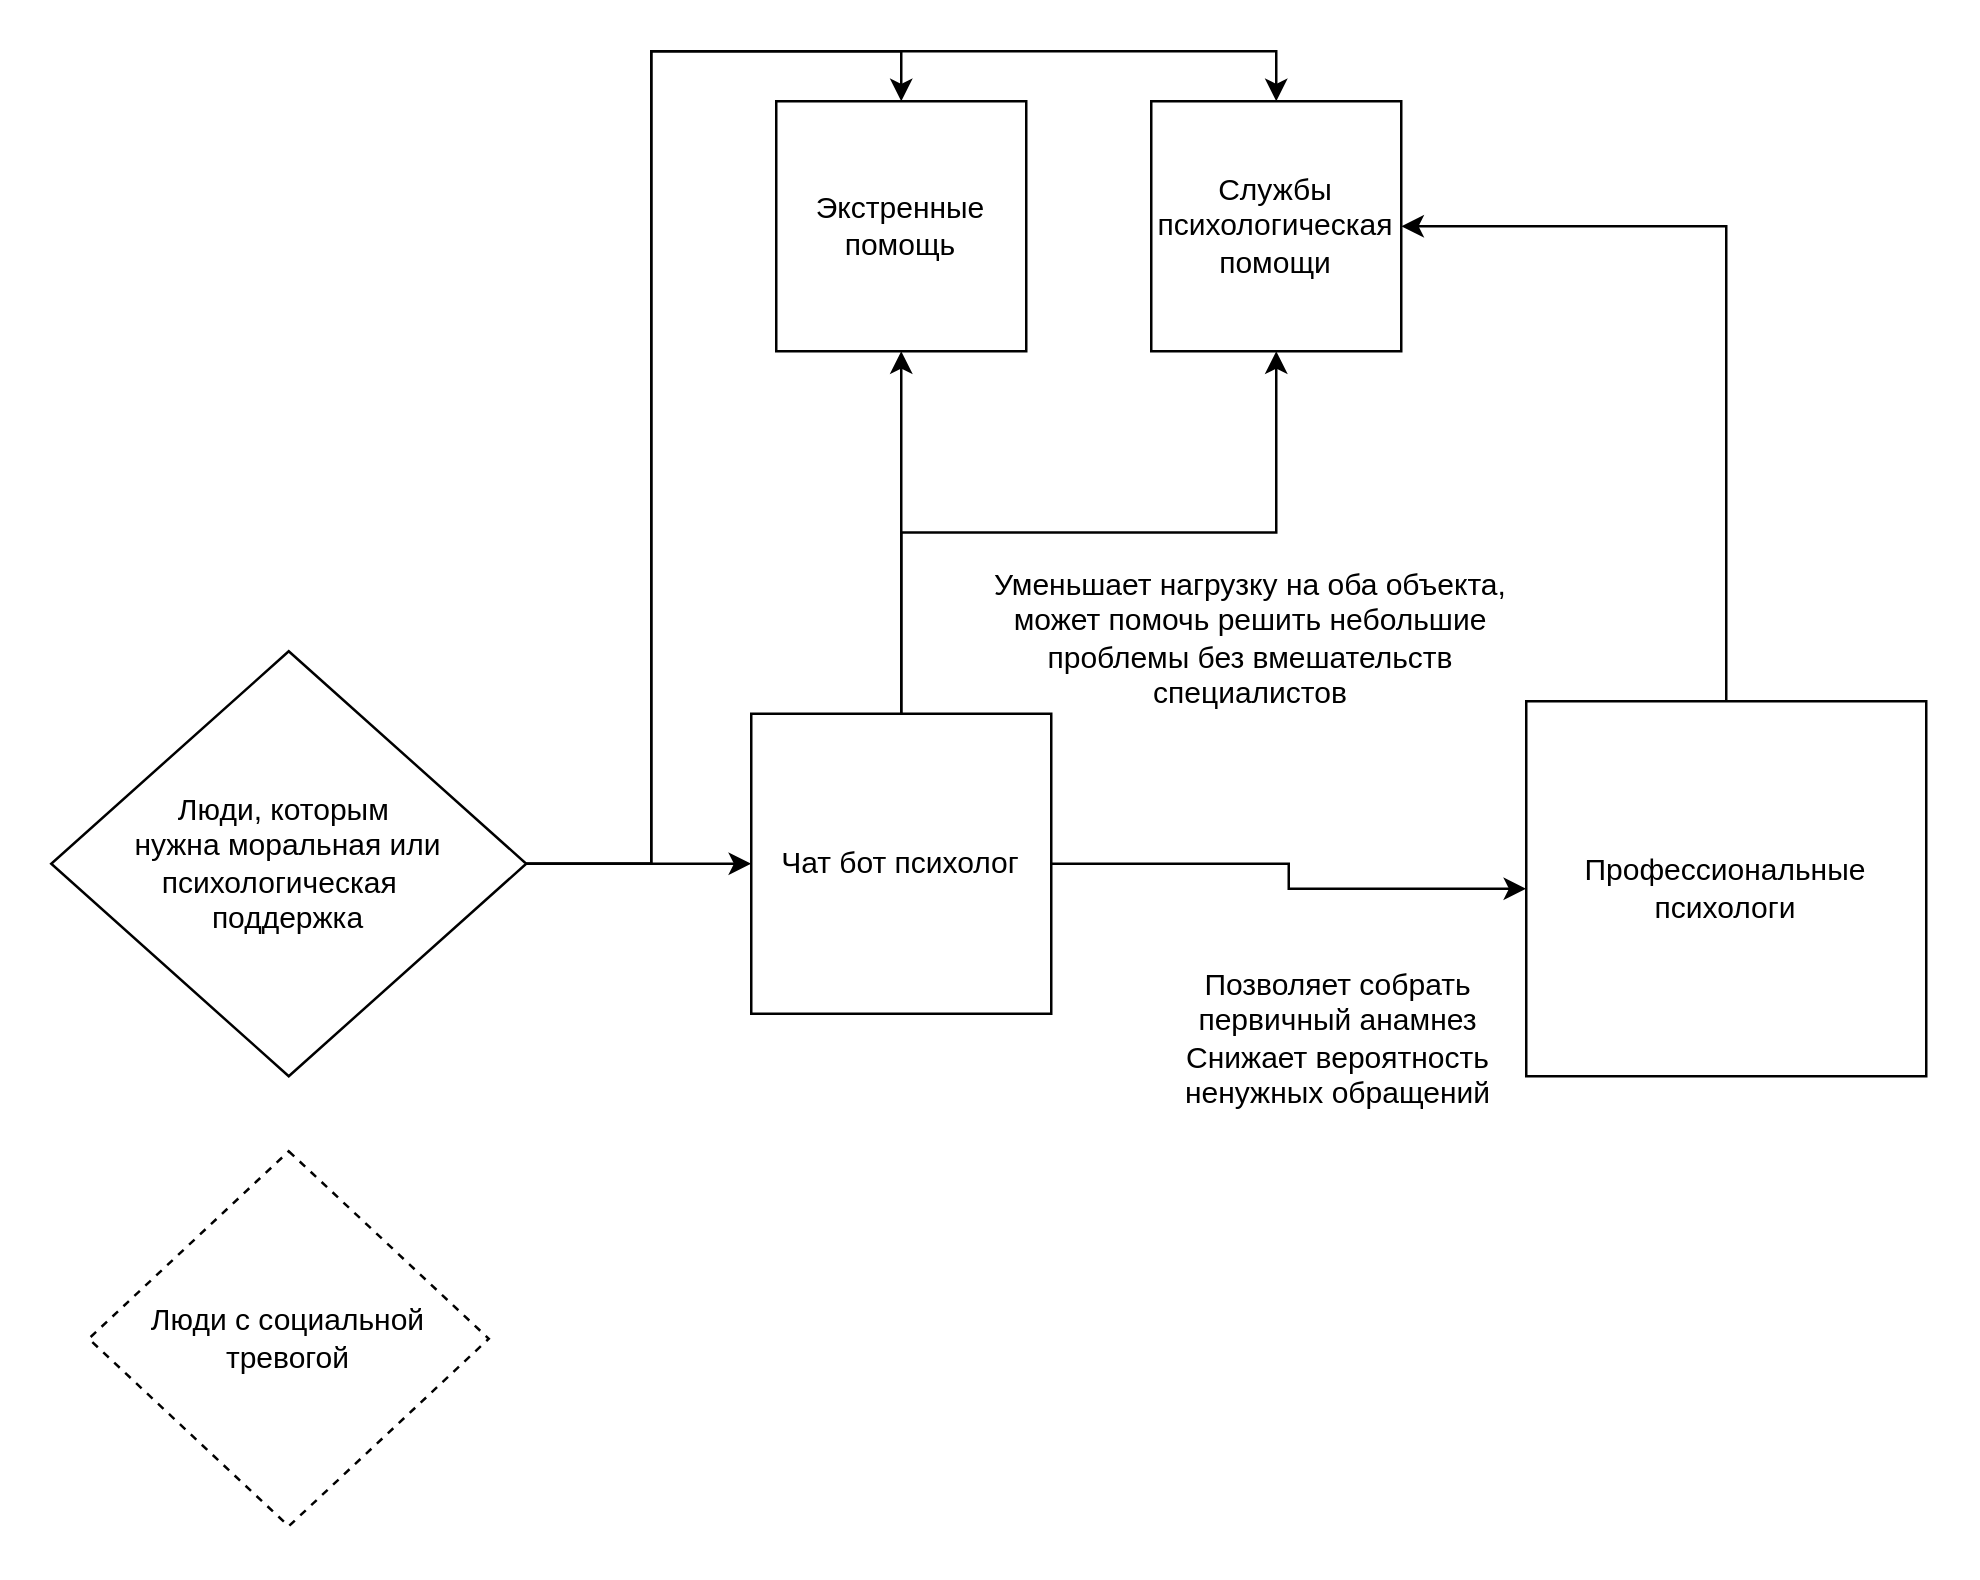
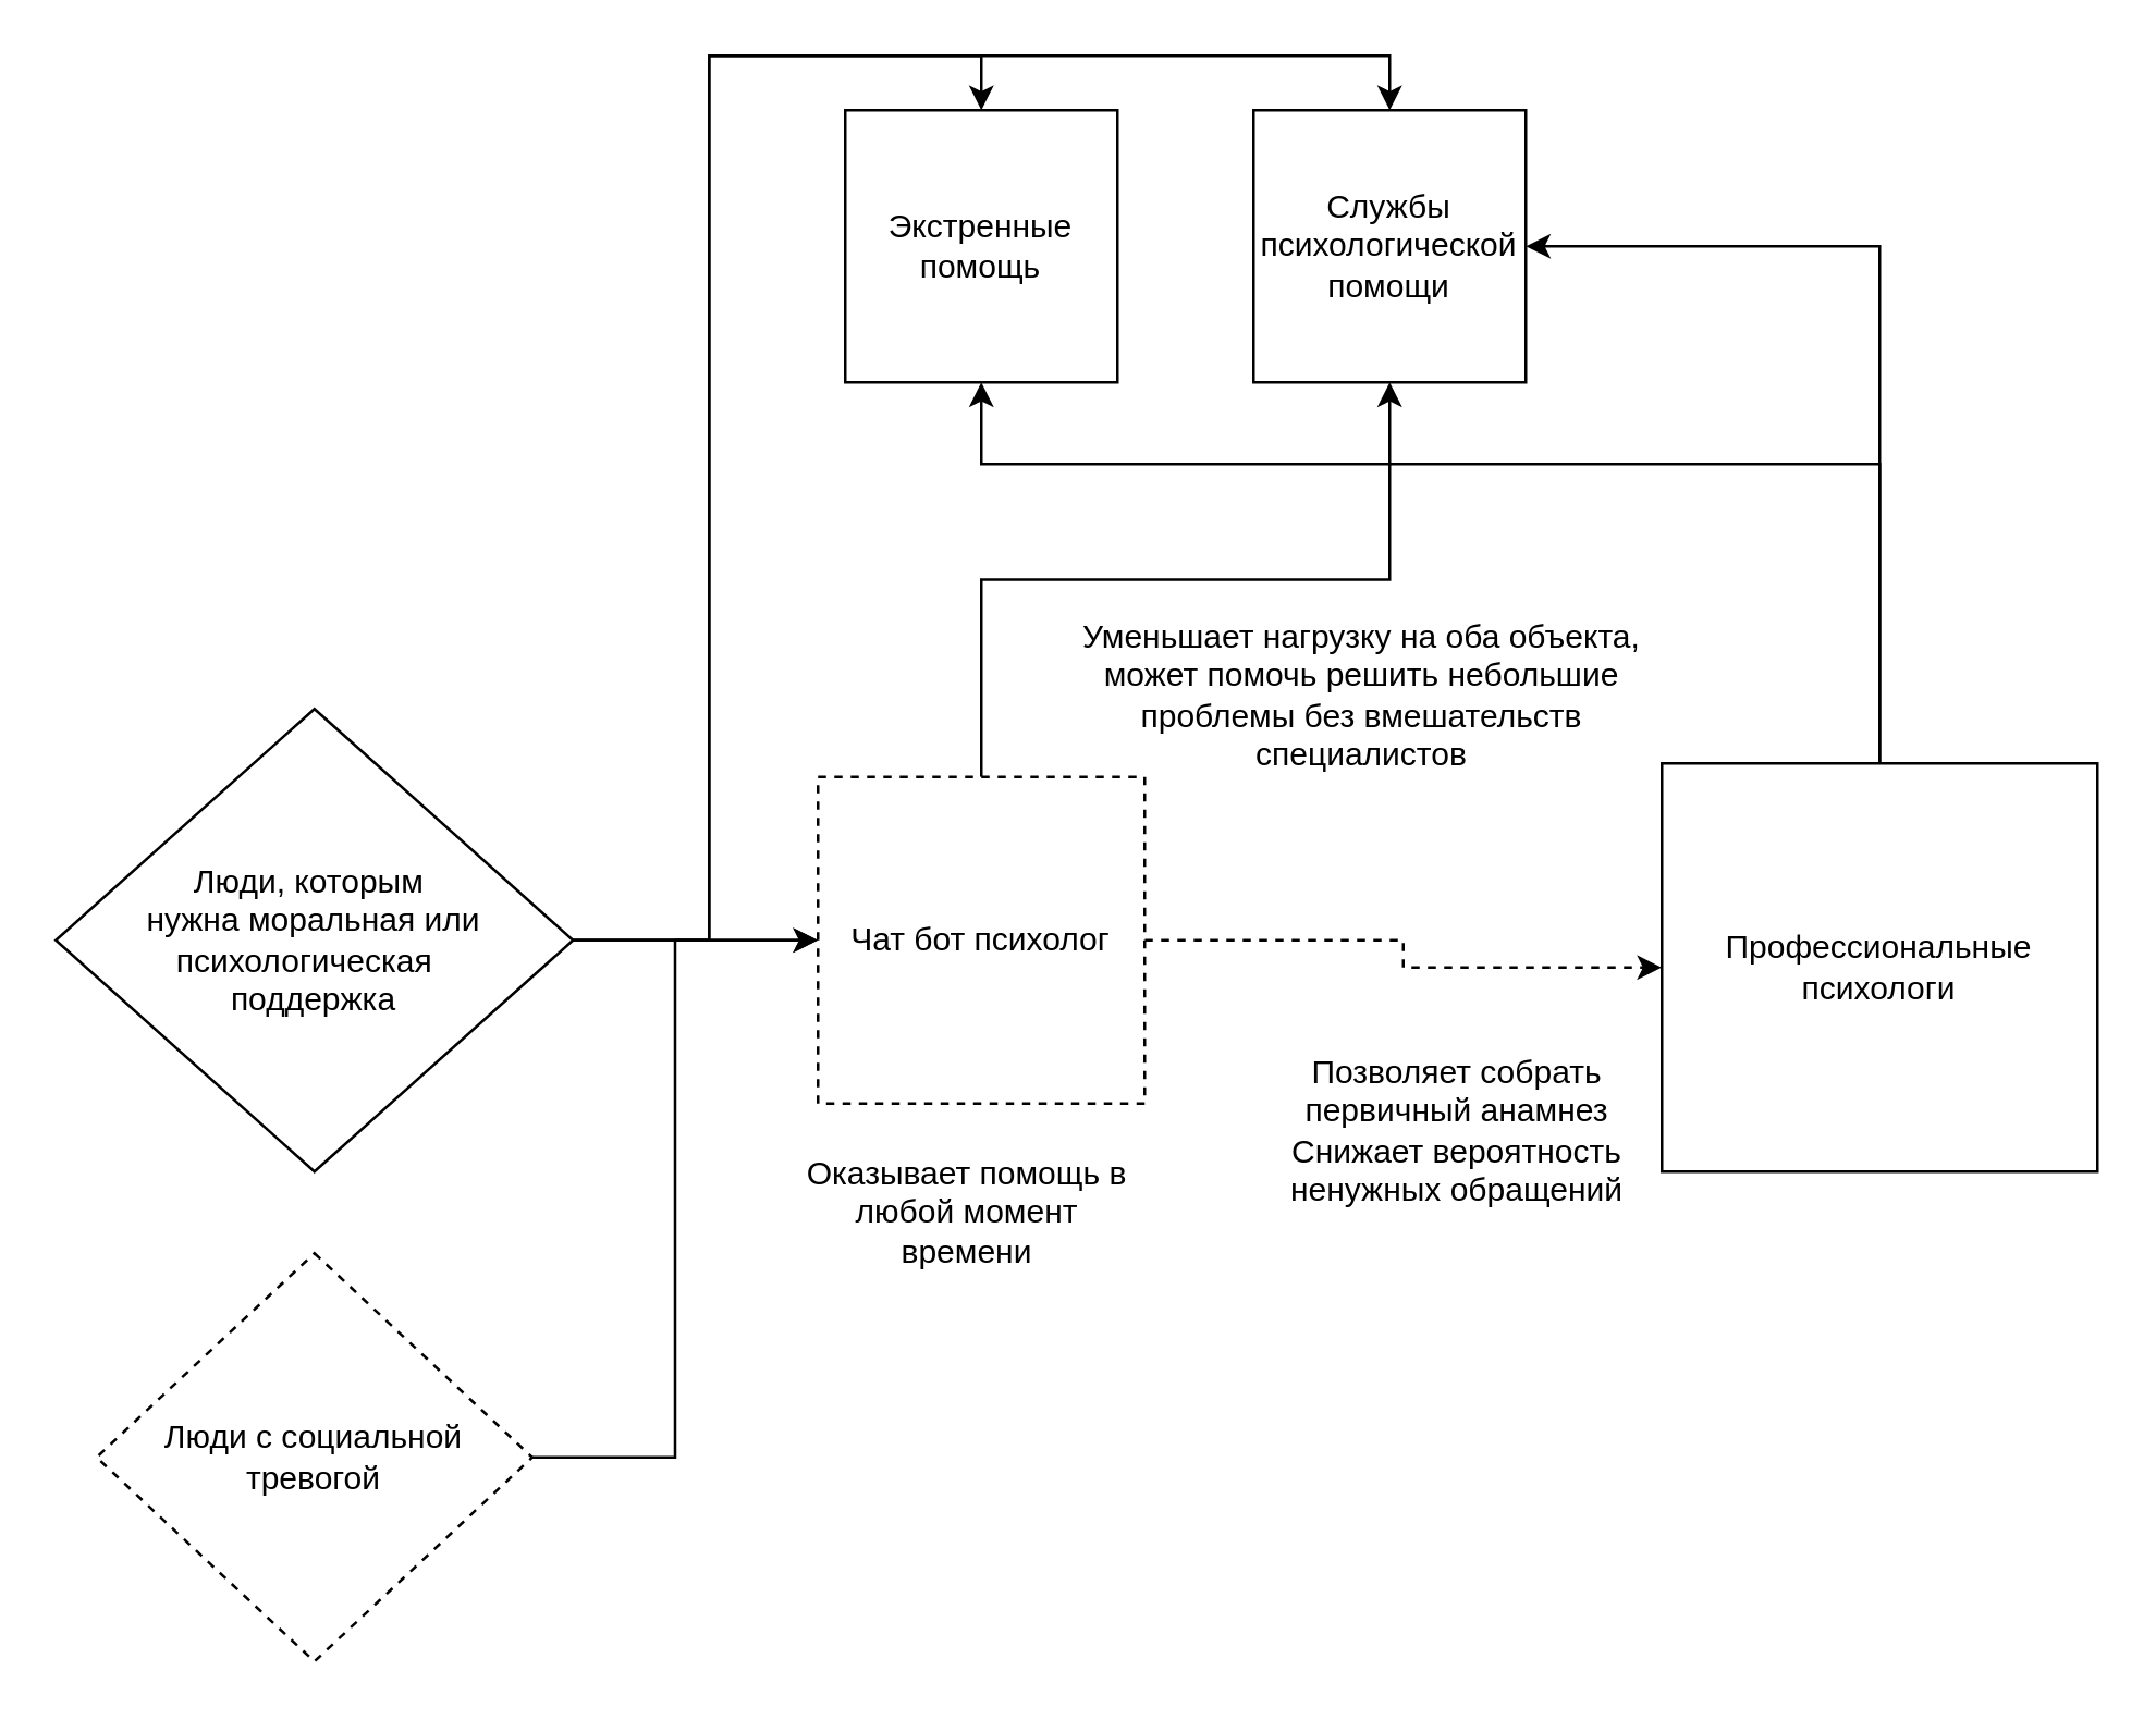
  <mxCell id="0" />
  <mxCell id="1" parent="0" />
  <mxCell id="2" style="edgeStyle=orthogonalEdgeStyle;rounded=0;orthogonalLoop=1;jettySize=auto;html=1;exitX=1;exitY=0.5;exitDx=0;exitDy=0;entryX=0;entryY=0.5;entryDx=0;entryDy=0;" edge="1" parent="1" source="5" target="11"><mxGeometry relative="1" as="geometry" /></mxCell>
  <mxCell id="3" style="edgeStyle=orthogonalEdgeStyle;rounded=0;orthogonalLoop=1;jettySize=auto;html=1;exitX=1;exitY=0.5;exitDx=0;exitDy=0;entryX=0.5;entryY=0;entryDx=0;entryDy=0;" edge="1" parent="1" source="5" target="12"><mxGeometry relative="1" as="geometry"><Array as="points"><mxPoint x="260" y="345" /><mxPoint x="260" y="20" /><mxPoint x="510" y="20" /></Array></mxGeometry></mxCell>
  <mxCell id="4" style="edgeStyle=orthogonalEdgeStyle;rounded=0;orthogonalLoop=1;jettySize=auto;html=1;exitX=1;exitY=0.5;exitDx=0;exitDy=0;entryX=0.5;entryY=0;entryDx=0;entryDy=0;" edge="1" parent="1" source="5" target="13"><mxGeometry relative="1" as="geometry" /></mxCell>
  <mxCell id="5" value="&lt;div&gt;Люди, которым&amp;nbsp;&lt;/div&gt;&lt;div&gt;нужна моральная или психологическая&amp;nbsp;&amp;nbsp;&lt;/div&gt;&lt;div&gt;поддержка&lt;/div&gt;" style="rhombus;whiteSpace=wrap;html=1;" vertex="1" parent="1"><mxGeometry x="20" y="260" width="190" height="170" as="geometry" /></mxCell>
+ <mxCell id="6" style="edgeStyle=orthogonalEdgeStyle;rounded=0;orthogonalLoop=1;jettySize=auto;html=1;exitX=1;exitY=0.5;exitDx=0;exitDy=0;entryX=0;entryY=0.5;entryDx=0;entryDy=0;" edge="1" parent="1" source="7" target="11"><mxGeometry relative="1" as="geometry" /></mxCell>
  <mxCell id="7" value="Люди с социальной тревогой" style="rhombus;whiteSpace=wrap;html=1;dashed=1;" vertex="1" parent="1"><mxGeometry x="35" y="460" width="160" height="150" as="geometry" /></mxCell>
- <mxCell id="8" style="edgeStyle=orthogonalEdgeStyle;rounded=0;orthogonalLoop=1;jettySize=auto;html=1;exitX=0.5;exitY=0;exitDx=0;exitDy=0;entryX=0.5;entryY=1;entryDx=0;entryDy=0;" edge="1" parent="1" source="11" target="13"><mxGeometry relative="1" as="geometry" /></mxCell>
  <mxCell id="9" style="edgeStyle=orthogonalEdgeStyle;rounded=0;orthogonalLoop=1;jettySize=auto;html=1;exitX=0.5;exitY=0;exitDx=0;exitDy=0;entryX=0.5;entryY=1;entryDx=0;entryDy=0;" edge="1" parent="1" source="11" target="12"><mxGeometry relative="1" as="geometry" /></mxCell>
- <mxCell id="10" style="edgeStyle=orthogonalEdgeStyle;rounded=0;orthogonalLoop=1;jettySize=auto;html=1;exitX=1;exitY=0.5;exitDx=0;exitDy=0;entryX=0;entryY=0.5;entryDx=0;entryDy=0;" edge="1" parent="1" source="11" target="17"><mxGeometry relative="1" as="geometry" /></mxCell>
- <mxCell id="11" value="Чат бот психолог" style="whiteSpace=wrap;html=1;aspect=fixed;" vertex="1" parent="1"><mxGeometry x="300" y="285" width="120" height="120" as="geometry" /></mxCell>
- <mxCell id="12" value="Службы психологическая помощи" style="whiteSpace=wrap;html=1;aspect=fixed;" vertex="1" parent="1"><mxGeometry x="460" y="40" width="100" height="100" as="geometry" /></mxCell>
+ <mxCell id="10" style="edgeStyle=orthogonalEdgeStyle;rounded=0;orthogonalLoop=1;jettySize=auto;html=1;exitX=1;exitY=0.5;exitDx=0;exitDy=0;entryX=0;entryY=0.5;entryDx=0;entryDy=0;dashed=1;" edge="1" parent="1" source="11" target="17"><mxGeometry relative="1" as="geometry" /></mxCell>
+ <mxCell id="11" value="Чат бот психолог" style="whiteSpace=wrap;html=1;aspect=fixed;dashed=1;" vertex="1" parent="1"><mxGeometry x="300" y="285" width="120" height="120" as="geometry" /></mxCell>
+ <mxCell id="12" value="Службы психологической помощи" style="whiteSpace=wrap;html=1;aspect=fixed;" vertex="1" parent="1"><mxGeometry x="460" y="40" width="100" height="100" as="geometry" /></mxCell>
  <mxCell id="13" value="Экстренные помощь" style="whiteSpace=wrap;html=1;aspect=fixed;" vertex="1" parent="1"><mxGeometry x="310" y="40" width="100" height="100" as="geometry" /></mxCell>
  <mxCell id="14" value="Уменьшает нагрузку на оба объекта, может помочь решить небольшие проблемы без вмешательств специалистов" style="text;html=1;align=center;verticalAlign=middle;whiteSpace=wrap;rounded=0;" vertex="1" parent="1"><mxGeometry x="380" y="240" width="240" height="30" as="geometry" /></mxCell>
  <mxCell id="15" style="edgeStyle=orthogonalEdgeStyle;rounded=0;orthogonalLoop=1;jettySize=auto;html=1;exitX=0.5;exitY=0;exitDx=0;exitDy=0;entryX=1;entryY=0.5;entryDx=0;entryDy=0;" edge="1" parent="1" source="17" target="12"><mxGeometry relative="1" as="geometry" /></mxCell>
+ <mxCell id="16" style="edgeStyle=orthogonalEdgeStyle;rounded=0;orthogonalLoop=1;jettySize=auto;html=1;exitX=0.5;exitY=0;exitDx=0;exitDy=0;entryX=0.5;entryY=1;entryDx=0;entryDy=0;" edge="1" parent="1" source="17" target="13"><mxGeometry relative="1" as="geometry"><Array as="points"><mxPoint x="690" y="170" /><mxPoint x="360" y="170" /></Array></mxGeometry></mxCell>
  <mxCell id="17" value="Профессиональные психологи" style="whiteSpace=wrap;html=1;rounded=0;" vertex="1" parent="1"><mxGeometry x="610" y="280" width="160" height="150" as="geometry" /></mxCell>
+ <mxCell id="18" value="Оказывает помощь в любой момент времени" style="text;html=1;align=center;verticalAlign=middle;whiteSpace=wrap;rounded=0;" vertex="1" parent="1"><mxGeometry x="290" y="430" width="130" height="30" as="geometry" /></mxCell>
  <mxCell id="19" value="&lt;div&gt;Позволяет собрать первичный анамнез&lt;/div&gt;&lt;div&gt;Снижает вероятность ненужных обращений &lt;br&gt;&lt;/div&gt;" style="text;html=1;align=center;verticalAlign=middle;whiteSpace=wrap;rounded=0;" vertex="1" parent="1"><mxGeometry x="470" y="400" width="130" height="30" as="geometry" /></mxCell>
